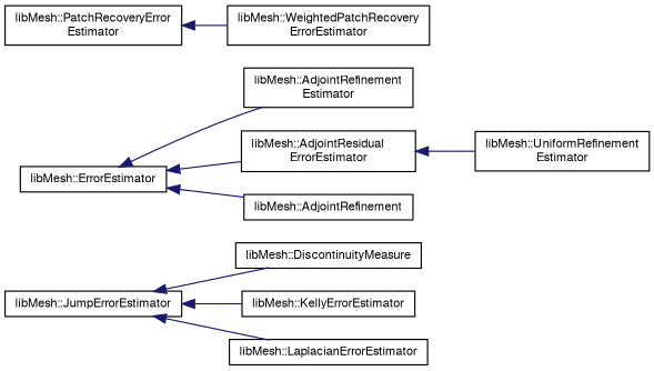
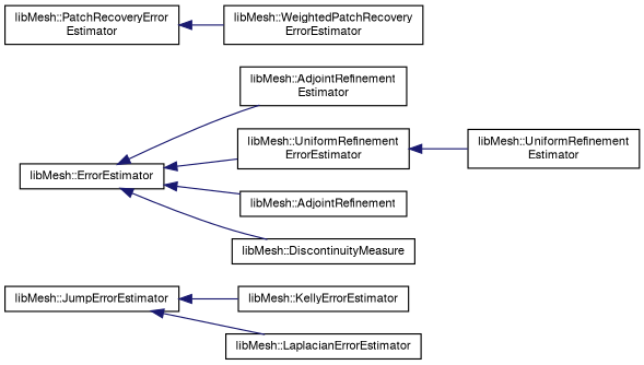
  digraph {
    rankdir=LR
    node [color=black fillcolor=white fontname=FreeSans fontsize=10 shape=record style=filled]
    edge [color=midnightblue dir=back fontname=FreeSans fontsize=10 labelfontname=FreeSans labelfontsize=10 style=solid]
    n1 [height=0.2 label="libMesh::ErrorEstimator" width=0.4]
    n2 [height=0.2 label="libMesh::AdjointRefinement\lEstimator" width=0.4]
-   n3 [height=0.2 label="libMesh::AdjointResidual\lErrorEstimator" width=0.4]
+   n3 [height=0.2 label="libMesh::UniformRefinement\lErrorEstimator" width=0.4]
    n4 [height=0.2 label="libMesh::AdjointRefinement" width=0.4]
    n5 [height=0.2 label="libMesh::UniformRefinement\lEstimator" width=0.4]
    n6 [height=0.2 label="libMesh::JumpErrorEstimator" width=0.4]
    n7 [height=0.2 label="libMesh::DiscontinuityMeasure" width=0.4]
    n8 [height=0.2 label="libMesh::KellyErrorEstimator" width=0.4]
    n9 [height=0.2 label="libMesh::LaplacianErrorEstimator" width=0.4]
    n10 [height=0.2 label="libMesh::PatchRecoveryError\lEstimator" width=0.4]
    n11 [height=0.2 label="libMesh::WeightedPatchRecovery\lErrorEstimator" width=0.4]
    n1 -> n2
    n1 -> n3
    n1 -> n4
    n3 -> n5
-   n6 -> n7
+   n1 -> n7
    n6 -> n8
    n6 -> n9
    n10 -> n11
  }
